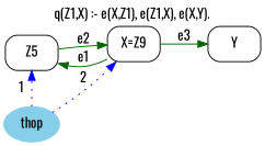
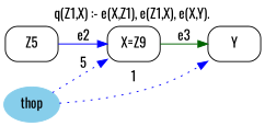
  strict digraph {
    fontname=Oswald
    label="q(Z1,X) :- e(X,Z1), e(Z1,X), e(X,Y)."
    labelloc=t
    rankdir=LR
    node [fontname=Oswald shape=box style=rounded]
    edge [color=darkgreen fontname=Oswald]
    n1 [height=0.5 label=Z5 width=0.75]
    n2 [height=0.5 label="X=Z9" width=0.75]
    Y [height=0.5 width=0.75]
    thop [color=skyblue fillcolor=skyblue height=0.5 shape=oval style="filled,rounded" width=0.79437]
-   n1 -> n2 [label=e2]
-   n2 -> n1 [label=e1]
+   n1 -> n2 [color=blue label=e2]
    n2 -> Y [label=e3]
-   thop -> n1 [color=blue constraint=false label=1 style=dotted]
-   thop -> n2 [color=blue constraint=false label=2 style=dotted]
+   thop -> Y [color=blue constraint=false label=1 style=dotted]
+   thop -> n2 [color=blue constraint=false label=5 style=dotted]
  }
